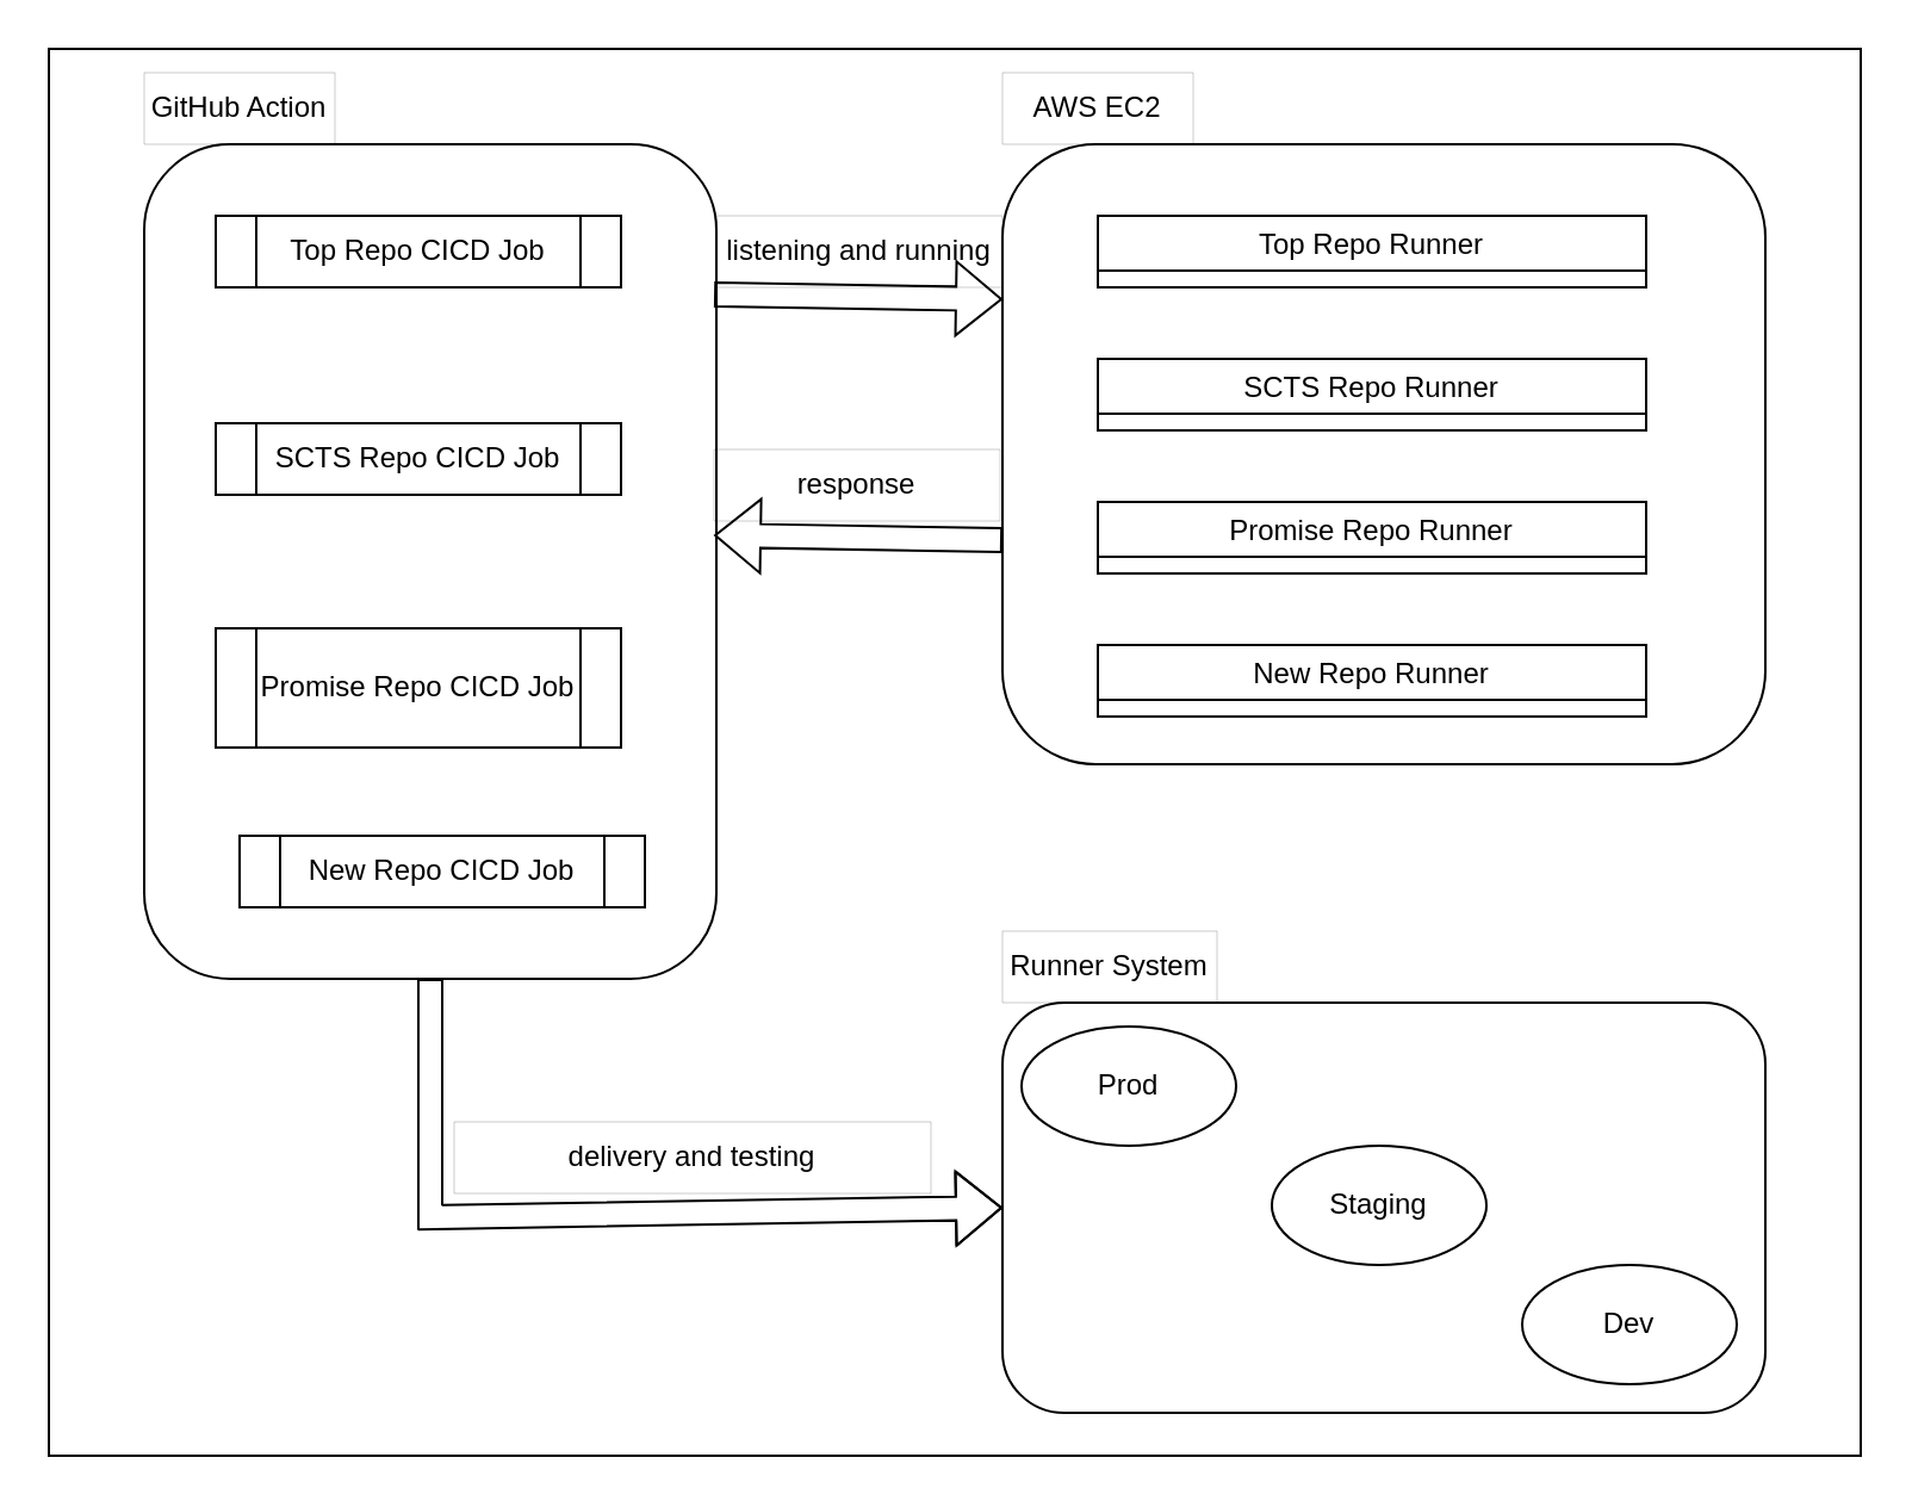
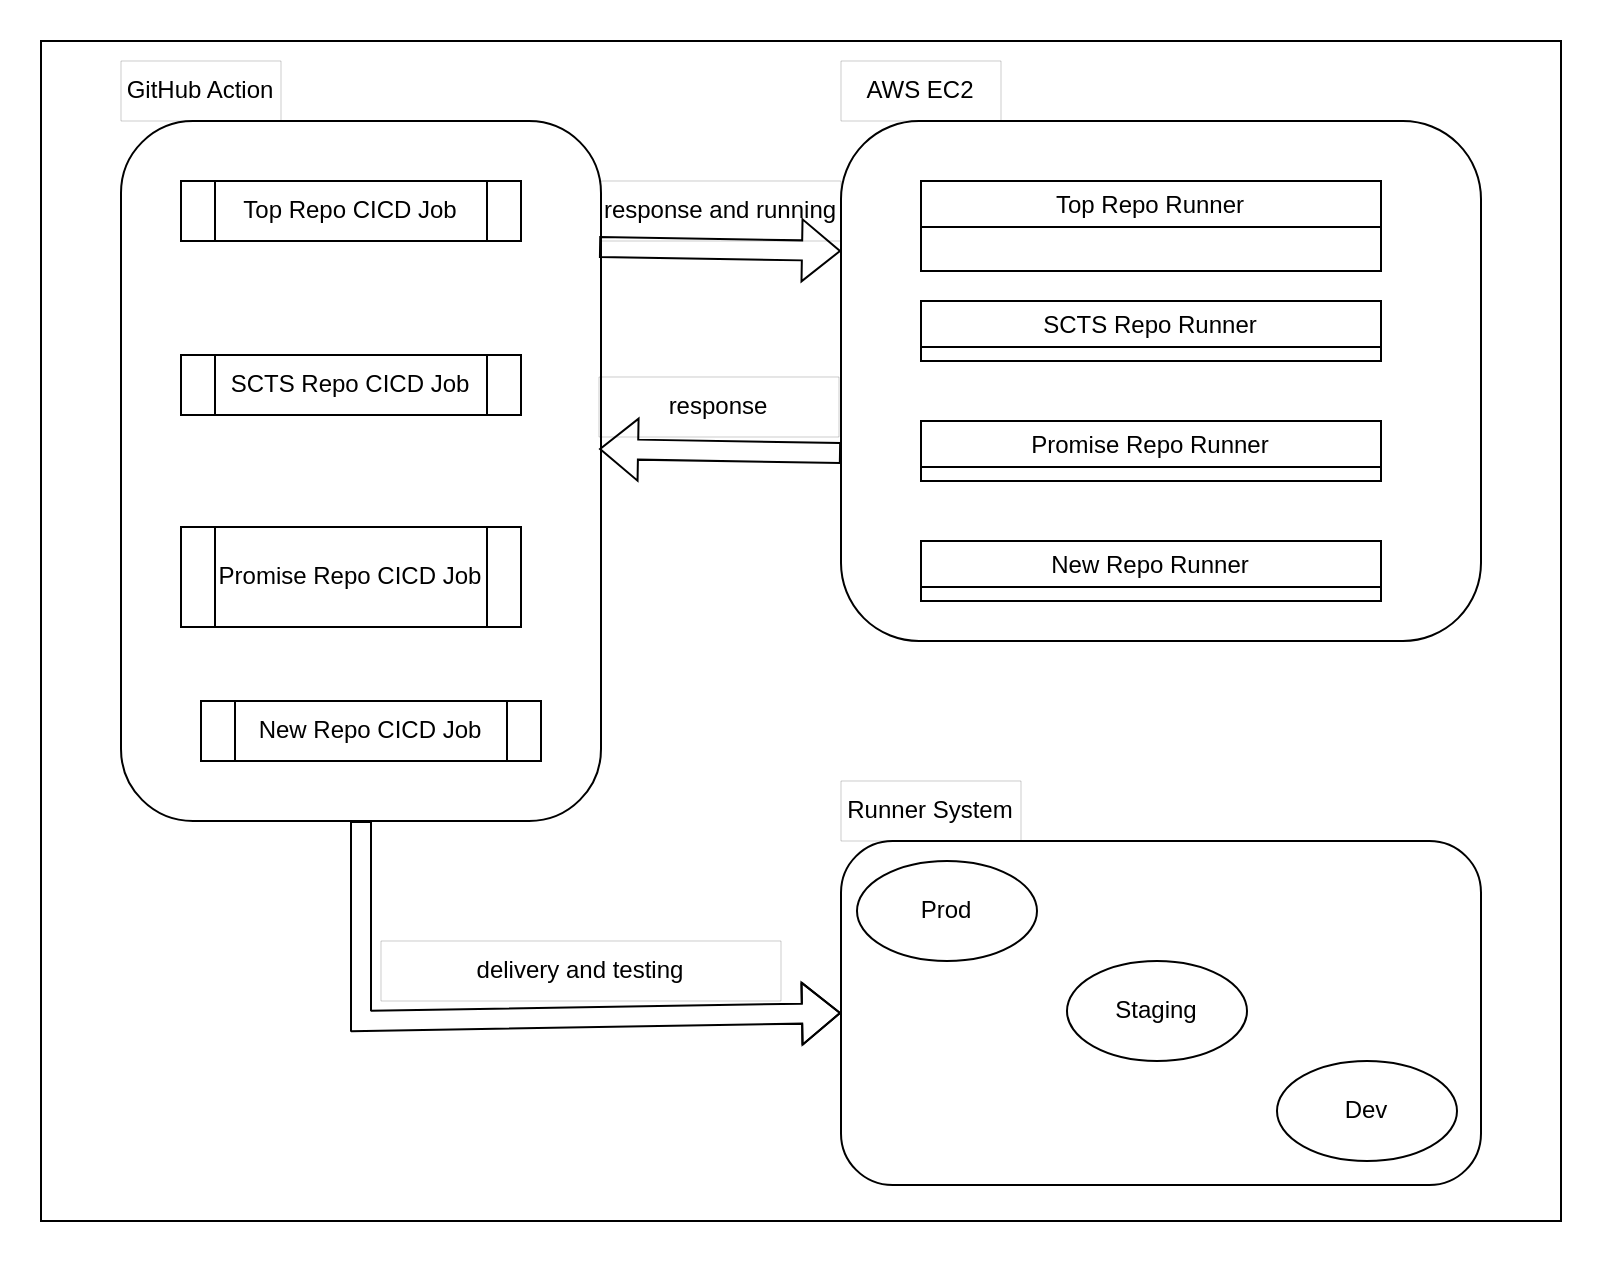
  <mxCell id="0" />
  <mxCell id="1" parent="0" />
  <mxCell id="2" value="" style="rounded=0;whiteSpace=wrap;html=1;fillColor=none;" vertex="1" parent="1"><mxGeometry x="20" y="20" width="760" height="590" as="geometry" /></mxCell>
  <mxCell id="3" value="" style="rounded=1;whiteSpace=wrap;html=1;fillColor=none;" vertex="1" parent="1"><mxGeometry x="60" y="60" width="240" height="350" as="geometry" /></mxCell>
  <mxCell id="4" value="" style="rounded=1;whiteSpace=wrap;html=1;fillColor=none;" vertex="1" parent="1"><mxGeometry x="420" y="60" width="320" height="260" as="geometry" /></mxCell>
  <mxCell id="5" value="" style="rounded=1;whiteSpace=wrap;html=1;fillColor=none;" vertex="1" parent="1"><mxGeometry x="420" y="420" width="320" height="172" as="geometry" /></mxCell>
  <mxCell id="6" value="AWS EC2" style="rounded=0;whiteSpace=wrap;html=1;fillColor=none;strokeWidth=0;" vertex="1" parent="1"><mxGeometry x="420" y="30" width="80" height="30" as="geometry" /></mxCell>
  <mxCell id="7" value="GitHub Action" style="rounded=0;whiteSpace=wrap;html=1;fillColor=none;strokeWidth=0;" vertex="1" parent="1"><mxGeometry x="60" y="30" width="80" height="30" as="geometry" /></mxCell>
  <mxCell id="8" value="Runner System" style="rounded=0;whiteSpace=wrap;html=1;fillColor=none;strokeWidth=0;" vertex="1" parent="1"><mxGeometry x="420" y="390" width="90" height="30" as="geometry" /></mxCell>
- <mxCell id="9" value="Top Repo Runner" style="swimlane;strokeWidth=1;fillColor=none;startSize=23;align=center;fontStyle=0" vertex="1" parent="1"><mxGeometry x="460" y="90" width="230" height="30" as="geometry"><mxRectangle x="470" y="140" width="140" height="30" as="alternateBounds" /></mxGeometry></mxCell>
+ <mxCell id="9" value="Top Repo Runner" style="swimlane;strokeWidth=1;fillColor=none;startSize=23;align=center;fontStyle=0" vertex="1" parent="1"><mxGeometry x="460" y="90" width="230" height="45" as="geometry"><mxRectangle x="470" y="140" width="140" height="30" as="alternateBounds" /></mxGeometry></mxCell>
  <mxCell id="10" value="SCTS Repo Runner" style="swimlane;strokeWidth=1;fillColor=none;startSize=23;align=center;fontStyle=0" vertex="1" parent="1"><mxGeometry x="460" y="150" width="230" height="30" as="geometry"><mxRectangle x="470" y="140" width="140" height="30" as="alternateBounds" /></mxGeometry></mxCell>
  <mxCell id="11" value="Promise Repo Runner" style="swimlane;strokeWidth=1;fillColor=none;startSize=23;align=center;fontStyle=0" vertex="1" parent="1"><mxGeometry x="460" y="210" width="230" height="30" as="geometry"><mxRectangle x="470" y="140" width="140" height="30" as="alternateBounds" /></mxGeometry></mxCell>
  <mxCell id="12" value="New Repo Runner" style="swimlane;strokeWidth=1;fillColor=none;startSize=23;align=center;fontStyle=0" vertex="1" parent="1"><mxGeometry x="460" y="270" width="230" height="30" as="geometry"><mxRectangle x="470" y="140" width="140" height="30" as="alternateBounds" /></mxGeometry></mxCell>
  <mxCell id="13" value="Top Repo CICD Job" style="shape=process;whiteSpace=wrap;html=1;backgroundOutline=1;strokeWidth=1;fillColor=none;" vertex="1" parent="1"><mxGeometry x="90" y="90" width="170" height="30" as="geometry" /></mxCell>
  <mxCell id="14" value="SCTS Repo CICD Job" style="shape=process;whiteSpace=wrap;html=1;backgroundOutline=1;strokeWidth=1;fillColor=none;" vertex="1" parent="1"><mxGeometry x="90" y="177" width="170" height="30" as="geometry" /></mxCell>
  <mxCell id="15" value="Promise Repo CICD Job" style="shape=process;whiteSpace=wrap;html=1;backgroundOutline=1;strokeWidth=1;fillColor=none;" vertex="1" parent="1"><mxGeometry x="90" y="263" width="170" height="50" as="geometry" /></mxCell>
  <mxCell id="16" value="New Repo CICD Job" style="shape=process;whiteSpace=wrap;html=1;backgroundOutline=1;strokeWidth=1;fillColor=none;" vertex="1" parent="1"><mxGeometry x="100" y="350" width="170" height="30" as="geometry" /></mxCell>
  <mxCell id="17" value="Staging" style="ellipse;whiteSpace=wrap;html=1;strokeWidth=1;fillColor=none;" vertex="1" parent="1"><mxGeometry x="533" y="480" width="90" height="50" as="geometry" /></mxCell>
  <mxCell id="18" value="Prod" style="ellipse;whiteSpace=wrap;html=1;strokeWidth=1;fillColor=none;" vertex="1" parent="1"><mxGeometry x="428" y="430" width="90" height="50" as="geometry" /></mxCell>
  <mxCell id="19" value="Dev" style="ellipse;whiteSpace=wrap;html=1;strokeWidth=1;fillColor=none;" vertex="1" parent="1"><mxGeometry x="638" y="530" width="90" height="50" as="geometry" /></mxCell>
  <mxCell id="20" value="" style="shape=flexArrow;endArrow=classic;html=1;rounded=0;exitX=0.996;exitY=0.18;exitDx=0;exitDy=0;exitPerimeter=0;entryX=0;entryY=0.25;entryDx=0;entryDy=0;" edge="1" parent="1" source="3" target="4"><mxGeometry width="50" height="50" relative="1" as="geometry"><mxPoint x="380" y="340" as="sourcePoint" /><mxPoint x="430" y="290" as="targetPoint" /></mxGeometry></mxCell>
- <mxCell id="21" value="listening and running" style="rounded=0;whiteSpace=wrap;html=1;fillColor=none;strokeWidth=0;" vertex="1" parent="1"><mxGeometry x="300" y="90" width="120" height="30" as="geometry" /></mxCell>
+ <mxCell id="21" value="response and running" style="rounded=0;whiteSpace=wrap;html=1;fillColor=none;strokeWidth=0;" vertex="1" parent="1"><mxGeometry x="300" y="90" width="120" height="30" as="geometry" /></mxCell>
  <mxCell id="22" value="" style="shape=flexArrow;endArrow=classic;html=1;rounded=0;exitX=0.996;exitY=0.18;exitDx=0;exitDy=0;exitPerimeter=0;entryX=0;entryY=0.25;entryDx=0;entryDy=0;" edge="1" parent="1"><mxGeometry width="50" height="50" relative="1" as="geometry"><mxPoint x="420" y="226" as="sourcePoint" /><mxPoint x="299.04" y="224" as="targetPoint" /></mxGeometry></mxCell>
  <mxCell id="23" value="response" style="rounded=0;whiteSpace=wrap;html=1;fillColor=none;strokeWidth=0;" vertex="1" parent="1"><mxGeometry x="299" y="188" width="120" height="30" as="geometry" /></mxCell>
  <mxCell id="24" value="" style="shape=flexArrow;endArrow=classic;html=1;rounded=0;entryX=0;entryY=0.5;entryDx=0;entryDy=0;exitX=0.5;exitY=1;exitDx=0;exitDy=0;" edge="1" parent="1" source="3" target="5"><mxGeometry width="50" height="50" relative="1" as="geometry"><mxPoint x="355" y="550" as="sourcePoint" /><mxPoint x="405" y="500" as="targetPoint" /><Array as="points"><mxPoint x="180" y="510" /></Array></mxGeometry></mxCell>
  <mxCell id="25" value="delivery and testing" style="rounded=0;whiteSpace=wrap;html=1;fillColor=none;strokeWidth=0;" vertex="1" parent="1"><mxGeometry x="190" y="470" width="200" height="30" as="geometry" /></mxCell>
